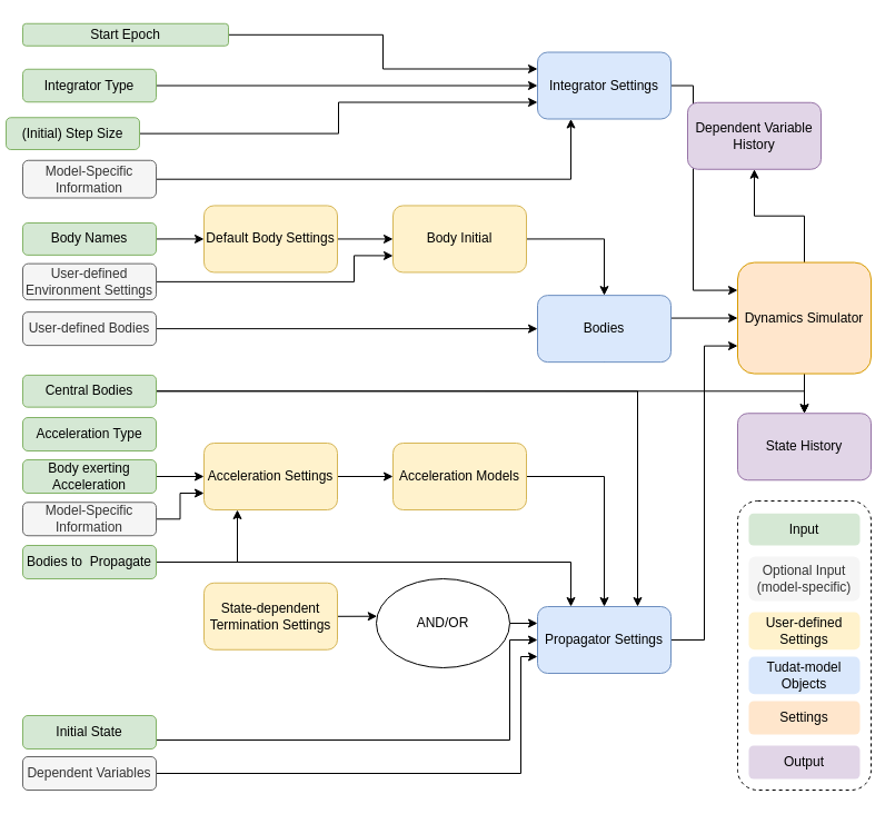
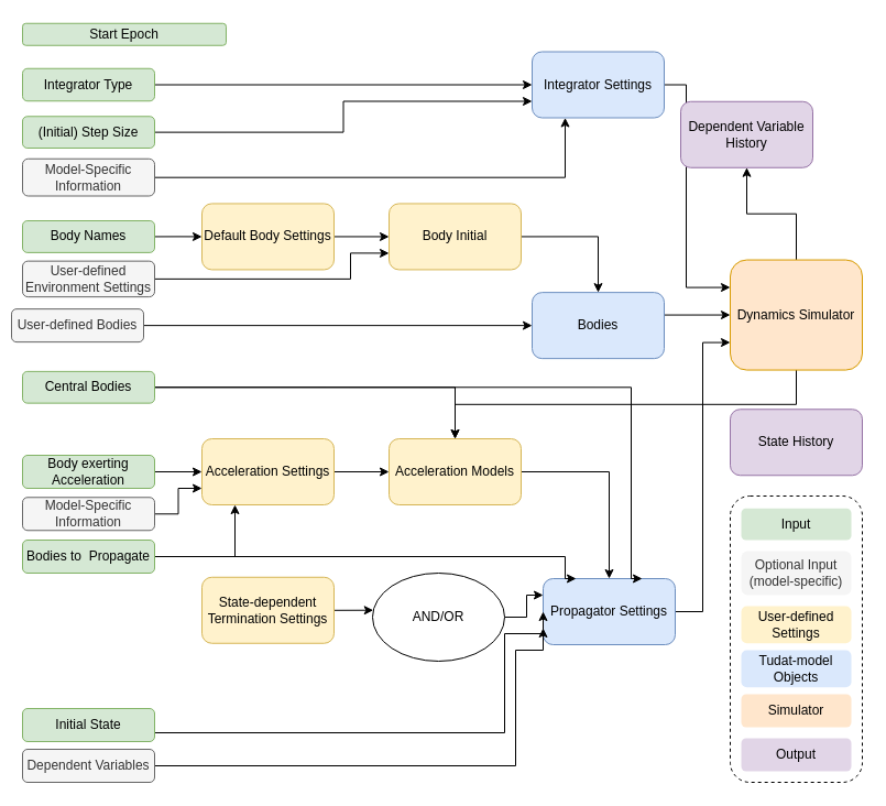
  <mxCell id="0" />
  <mxCell id="1" parent="0" />
  <mxCell id="2" style="edgeStyle=orthogonalEdgeStyle;rounded=0;orthogonalLoop=1;jettySize=auto;html=1;entryX=0;entryY=0.25;entryDx=0;entryDy=0;" parent="1" source="3" target="37" edge="1"><mxGeometry relative="1" as="geometry"><Array as="points"><mxPoint x="623" y="77" /><mxPoint x="623" y="261" /></Array></mxGeometry></mxCell>
  <mxCell id="3" value="Integrator Settings" style="rounded=1;whiteSpace=wrap;html=1;fillColor=#dae8fc;strokeColor=#6c8ebf;" parent="1" vertex="1"><mxGeometry x="483" y="46.5" width="120" height="60" as="geometry" /></mxCell>
  <mxCell id="4" style="edgeStyle=orthogonalEdgeStyle;rounded=0;orthogonalLoop=1;jettySize=auto;html=1;entryX=0;entryY=0.5;entryDx=0;entryDy=0;exitX=0.5;exitY=1;exitDx=0;exitDy=0;" parent="1" source="5" target="37" edge="1"><mxGeometry relative="1" as="geometry"><Array as="points"><mxPoint x="543" y="286" /><mxPoint x="663" y="286" /></Array></mxGeometry></mxCell>
  <mxCell id="5" value="Bodies" style="rounded=1;whiteSpace=wrap;html=1;fillColor=#dae8fc;strokeColor=#6c8ebf;" parent="1" vertex="1"><mxGeometry x="483" y="265.13" width="120" height="60" as="geometry" /></mxCell>
  <mxCell id="6" style="edgeStyle=orthogonalEdgeStyle;rounded=0;orthogonalLoop=1;jettySize=auto;html=1;entryX=0.5;entryY=0;entryDx=0;entryDy=0;" parent="1" source="7" target="9" edge="1"><mxGeometry relative="1" as="geometry" /></mxCell>
  <mxCell id="7" value="Acceleration Models" style="rounded=1;whiteSpace=wrap;html=1;fillColor=#fff2cc;strokeColor=#d6b656;" parent="1" vertex="1"><mxGeometry x="353" y="398" width="120" height="60" as="geometry" /></mxCell>
  <mxCell id="8" style="edgeStyle=orthogonalEdgeStyle;rounded=0;orthogonalLoop=1;jettySize=auto;html=1;entryX=0;entryY=0.75;entryDx=0;entryDy=0;" parent="1" source="9" target="37" edge="1"><mxGeometry relative="1" as="geometry" /></mxCell>
- <mxCell id="9" value="Propagator Settings" style="rounded=1;whiteSpace=wrap;html=1;fillColor=#dae8fc;strokeColor=#6c8ebf;" parent="1" vertex="1"><mxGeometry x="483" y="545" width="120" height="60" as="geometry" /></mxCell>
+ <mxCell id="9" value="Propagator Settings" style="rounded=1;whiteSpace=wrap;html=1;fillColor=#dae8fc;strokeColor=#6c8ebf;" parent="1" vertex="1"><mxGeometry x="493" y="525" width="120" height="60" as="geometry" /></mxCell>
  <mxCell id="10" style="edgeStyle=orthogonalEdgeStyle;rounded=0;jumpStyle=arc;jumpSize=10;orthogonalLoop=1;jettySize=auto;html=1;exitX=1;exitY=0.5;exitDx=0;exitDy=0;entryX=0;entryY=0.5;entryDx=0;entryDy=0;" edge="1" parent="1" source="11" target="7"><mxGeometry relative="1" as="geometry" /></mxCell>
  <mxCell id="11" value="Acceleration Settings" style="rounded=1;whiteSpace=wrap;html=1;fillColor=#fff2cc;strokeColor=#d6b656;" parent="1" vertex="1"><mxGeometry x="183" y="398" width="120" height="60" as="geometry" /></mxCell>
  <mxCell id="12" style="edgeStyle=orthogonalEdgeStyle;rounded=0;orthogonalLoop=1;jettySize=auto;html=1;exitX=1;exitY=0.5;exitDx=0;exitDy=0;entryX=0;entryY=0.5;entryDx=0;entryDy=0;" parent="1" edge="1"><mxGeometry relative="1" as="geometry"><mxPoint x="303" y="214.44" as="sourcePoint" /><mxPoint x="353" y="214.44" as="targetPoint" /></mxGeometry></mxCell>
  <mxCell id="13" value="Default Body Settings" style="rounded=1;whiteSpace=wrap;html=1;fillColor=#fff2cc;strokeColor=#d6b656;" parent="1" vertex="1"><mxGeometry x="183" y="184.44" width="120" height="60" as="geometry" /></mxCell>
  <mxCell id="14" style="edgeStyle=orthogonalEdgeStyle;rounded=0;orthogonalLoop=1;jettySize=auto;html=1;entryX=0.5;entryY=0;entryDx=0;entryDy=0;exitX=1;exitY=0.5;exitDx=0;exitDy=0;" parent="1" target="5" edge="1"><mxGeometry relative="1" as="geometry"><mxPoint x="473" y="214.44" as="sourcePoint" /><Array as="points"><mxPoint x="543" y="214" /></Array></mxGeometry></mxCell>
  <mxCell id="15" value="Body Initial" style="rounded=1;whiteSpace=wrap;html=1;fillColor=#fff2cc;strokeColor=#d6b656;" parent="1" vertex="1"><mxGeometry x="353" y="184.44" width="120" height="60" as="geometry" /></mxCell>
  <mxCell id="16" style="edgeStyle=orthogonalEdgeStyle;rounded=0;jumpStyle=arc;jumpSize=10;orthogonalLoop=1;jettySize=auto;html=1;exitX=1;exitY=0.5;exitDx=0;exitDy=0;entryX=0;entryY=0.75;entryDx=0;entryDy=0;" edge="1" parent="1" source="17"><mxGeometry relative="1" as="geometry"><mxPoint x="353" y="229.44" as="targetPoint" /><Array as="points"><mxPoint x="318" y="252.88" /><mxPoint x="318" y="229.88" /></Array></mxGeometry></mxCell>
  <mxCell id="17" value="User-defined Environment Settings" style="rounded=1;whiteSpace=wrap;html=1;fillColor=#f5f5f5;strokeColor=#666666;fontColor=#333333;" parent="1" vertex="1"><mxGeometry x="20" y="236.63" width="120" height="32.5" as="geometry" /></mxCell>
  <mxCell id="18" style="edgeStyle=orthogonalEdgeStyle;rounded=0;orthogonalLoop=1;jettySize=auto;html=1;exitX=1;exitY=0.5;exitDx=0;exitDy=0;entryX=0;entryY=0.5;entryDx=0;entryDy=0;" parent="1" source="19" edge="1"><mxGeometry relative="1" as="geometry"><mxPoint x="183" y="214.44" as="targetPoint" /></mxGeometry></mxCell>
  <mxCell id="19" value="Body Names" style="rounded=1;whiteSpace=wrap;html=1;fillColor=#d5e8d4;strokeColor=#82b366;" parent="1" vertex="1"><mxGeometry x="20" y="200" width="120" height="28.88" as="geometry" /></mxCell>
- <mxCell id="20" value="Acceleration Type " style="rounded=1;whiteSpace=wrap;html=1;fillColor=#d5e8d4;strokeColor=#82b366;" parent="1" vertex="1"><mxGeometry x="20" y="375" width="120" height="30" as="geometry" /></mxCell>
  <mxCell id="21" style="edgeStyle=orthogonalEdgeStyle;rounded=0;orthogonalLoop=1;jettySize=auto;html=1;exitX=1;exitY=0.5;exitDx=0;exitDy=0;entryX=0.75;entryY=0;entryDx=0;entryDy=0;jumpStyle=arc;jumpSize=10;" parent="1" source="23" target="9" edge="1"><mxGeometry relative="1" as="geometry"><Array as="points"><mxPoint x="573" y="351" /></Array></mxGeometry></mxCell>
- <mxCell id="22" style="edgeStyle=orthogonalEdgeStyle;rounded=0;orthogonalLoop=1;jettySize=auto;html=1;exitX=1;exitY=0.5;exitDx=0;exitDy=0;" parent="1" source="23" target="45" edge="1"><mxGeometry relative="1" as="geometry" /></mxCell>
+ <mxCell id="22" style="edgeStyle=orthogonalEdgeStyle;rounded=0;orthogonalLoop=1;jettySize=auto;html=1;exitX=1;exitY=0.5;exitDx=0;exitDy=0;entryX=0.5;entryY=0;entryDx=0;entryDy=0;" parent="1" source="23" target="7" edge="1"><mxGeometry relative="1" as="geometry" /></mxCell>
  <mxCell id="23" value="Central Bodies" style="rounded=1;whiteSpace=wrap;html=1;fillColor=#d5e8d4;strokeColor=#82b366;" parent="1" vertex="1"><mxGeometry x="20" y="336.88" width="120" height="28.75" as="geometry" /></mxCell>
  <mxCell id="24" style="edgeStyle=orthogonalEdgeStyle;rounded=0;orthogonalLoop=1;jettySize=auto;html=1;exitX=1;exitY=0.5;exitDx=0;exitDy=0;entryX=0.25;entryY=1;entryDx=0;entryDy=0;" parent="1" source="26" target="11" edge="1"><mxGeometry relative="1" as="geometry"><Array as="points"><mxPoint x="213" y="505" /></Array></mxGeometry></mxCell>
  <mxCell id="25" style="edgeStyle=orthogonalEdgeStyle;rounded=0;jumpStyle=arc;jumpSize=10;orthogonalLoop=1;jettySize=auto;html=1;exitX=1;exitY=0.5;exitDx=0;exitDy=0;entryX=0.25;entryY=0;entryDx=0;entryDy=0;" edge="1" parent="1" source="26" target="9"><mxGeometry relative="1" as="geometry"><Array as="points"><mxPoint x="513" y="505" /></Array></mxGeometry></mxCell>
  <mxCell id="26" value="Bodies to &amp;nbsp;Propagate" style="rounded=1;whiteSpace=wrap;html=1;fillColor=#d5e8d4;strokeColor=#82b366;" parent="1" vertex="1"><mxGeometry x="20" y="490" width="120" height="30" as="geometry" /></mxCell>
  <mxCell id="27" style="edgeStyle=orthogonalEdgeStyle;rounded=0;orthogonalLoop=1;jettySize=auto;html=1;exitX=1;exitY=0.5;exitDx=0;exitDy=0;" parent="1" source="28" target="3" edge="1"><mxGeometry relative="1" as="geometry" /></mxCell>
  <mxCell id="28" value="Integrator Type" style="rounded=1;whiteSpace=wrap;html=1;fillColor=#d5e8d4;strokeColor=#82b366;" parent="1" vertex="1"><mxGeometry x="20" y="61.75" width="120" height="29.5" as="geometry" /></mxCell>
- <mxCell id="29" style="edgeStyle=orthogonalEdgeStyle;rounded=0;orthogonalLoop=1;jettySize=auto;html=1;entryX=0;entryY=0.25;entryDx=0;entryDy=0;" parent="1" source="30" target="3" edge="1"><mxGeometry relative="1" as="geometry" /></mxCell>
  <mxCell id="30" value="Start Epoch" style="rounded=1;whiteSpace=wrap;html=1;fillColor=#d5e8d4;strokeColor=#82b366;" parent="1" vertex="1"><mxGeometry x="20" y="20.75" width="185" height="20" as="geometry" /></mxCell>
  <mxCell id="31" style="edgeStyle=orthogonalEdgeStyle;rounded=0;orthogonalLoop=1;jettySize=auto;html=1;exitX=1;exitY=0.5;exitDx=0;exitDy=0;entryX=0;entryY=0.75;entryDx=0;entryDy=0;" parent="1" source="32" target="3" edge="1"><mxGeometry relative="1" as="geometry" /></mxCell>
- <mxCell id="32" value="(Initial) Step Size" style="rounded=1;whiteSpace=wrap;html=1;fillColor=#d5e8d4;strokeColor=#82b366;" parent="1" vertex="1"><mxGeometry x="5" y="105.25" width="120" height="28.75" as="geometry" /></mxCell>
+ <mxCell id="32" value="(Initial) Step Size" style="rounded=1;whiteSpace=wrap;html=1;fillColor=#d5e8d4;strokeColor=#82b366;" parent="1" vertex="1"><mxGeometry x="20" y="105.25" width="120" height="28.75" as="geometry" /></mxCell>
  <mxCell id="33" style="edgeStyle=orthogonalEdgeStyle;rounded=0;jumpStyle=arc;jumpSize=10;orthogonalLoop=1;jettySize=auto;html=1;entryX=0;entryY=0.75;entryDx=0;entryDy=0;" edge="1" parent="1" source="34" target="9"><mxGeometry relative="1" as="geometry"><Array as="points"><mxPoint x="468" y="695" /><mxPoint x="468" y="590" /></Array></mxGeometry></mxCell>
  <mxCell id="34" value="Dependent Variables" style="rounded=1;whiteSpace=wrap;html=1;fillColor=#f5f5f5;strokeColor=#666666;fontColor=#333333;" parent="1" vertex="1"><mxGeometry x="20" y="680" width="120" height="30" as="geometry" /></mxCell>
  <mxCell id="35" style="edgeStyle=orthogonalEdgeStyle;rounded=0;orthogonalLoop=1;jettySize=auto;html=1;exitX=0.5;exitY=0;exitDx=0;exitDy=0;entryX=0.5;entryY=1;entryDx=0;entryDy=0;" parent="1" source="37" target="46" edge="1"><mxGeometry relative="1" as="geometry" /></mxCell>
- <mxCell id="36" style="edgeStyle=orthogonalEdgeStyle;rounded=0;orthogonalLoop=1;jettySize=auto;html=1;exitX=0.5;exitY=1;exitDx=0;exitDy=0;entryX=0.5;entryY=0;entryDx=0;entryDy=0;" parent="1" source="37" target="45" edge="1"><mxGeometry relative="1" as="geometry" /></mxCell>
+ <mxCell id="36" style="edgeStyle=orthogonalEdgeStyle;rounded=0;orthogonalLoop=1;jettySize=auto;html=1;exitX=0.5;exitY=1;exitDx=0;exitDy=0;" parent="1" source="37" target="7" edge="1"><mxGeometry relative="1" as="geometry" /></mxCell>
  <mxCell id="37" value="Dynamics Simulator" style="rounded=1;whiteSpace=wrap;html=1;fillColor=#ffe6cc;strokeColor=#d79b00;" parent="1" vertex="1"><mxGeometry x="663" y="235.56" width="120" height="100" as="geometry" /></mxCell>
  <mxCell id="38" value="" style="rounded=1;whiteSpace=wrap;html=1;fillColor=none;dashed=1;strokeWidth=1;" parent="1" vertex="1"><mxGeometry x="663" y="450" width="120" height="260" as="geometry" /></mxCell>
  <mxCell id="39" value="Input" style="rounded=1;whiteSpace=wrap;html=1;dashed=1;fillColor=#d5e8d4;strokeColor=none;" parent="1" vertex="1"><mxGeometry x="673" y="461.25" width="100" height="28.75" as="geometry" /></mxCell>
  <mxCell id="40" value="Optional Input (model-specific)" style="rounded=1;whiteSpace=wrap;html=1;dashed=1;fillColor=#f5f5f5;fontColor=#333333;strokeColor=none;" parent="1" vertex="1"><mxGeometry x="673" y="500" width="100" height="40" as="geometry" /></mxCell>
  <mxCell id="41" value="User-defined Settings" style="rounded=1;whiteSpace=wrap;html=1;dashed=1;fillColor=#fff2cc;strokeColor=none;" parent="1" vertex="1"><mxGeometry x="673" y="550" width="100" height="33.75" as="geometry" /></mxCell>
  <mxCell id="42" value="Tudat-model Objects" style="rounded=1;whiteSpace=wrap;html=1;dashed=1;fillColor=#dae8fc;strokeColor=none;" parent="1" vertex="1"><mxGeometry x="673" y="590" width="100" height="33.75" as="geometry" /></mxCell>
- <mxCell id="43" value="Settings" style="rounded=1;whiteSpace=wrap;html=1;dashed=1;fillColor=#ffe6cc;strokeColor=none;" parent="1" vertex="1"><mxGeometry x="673" y="630" width="100" height="30" as="geometry" /></mxCell>
+ <mxCell id="43" value="Simulator" style="rounded=1;whiteSpace=wrap;html=1;dashed=1;fillColor=#ffe6cc;strokeColor=none;" parent="1" vertex="1"><mxGeometry x="673" y="630" width="100" height="30" as="geometry" /></mxCell>
  <mxCell id="44" value="Output" style="rounded=1;whiteSpace=wrap;html=1;dashed=1;fillColor=#e1d5e7;strokeColor=none;" parent="1" vertex="1"><mxGeometry x="673" y="670" width="100" height="30" as="geometry" /></mxCell>
  <mxCell id="45" value="State History" style="rounded=1;whiteSpace=wrap;html=1;fillColor=#e1d5e7;strokeColor=#9673a6;" parent="1" vertex="1"><mxGeometry x="663" y="371.25" width="120" height="60" as="geometry" /></mxCell>
  <mxCell id="46" value="Dependent Variable History" style="rounded=1;whiteSpace=wrap;html=1;fillColor=#e1d5e7;strokeColor=#9673a6;" parent="1" vertex="1"><mxGeometry x="618" y="91.75" width="120" height="60" as="geometry" /></mxCell>
  <mxCell id="47" style="edgeStyle=orthogonalEdgeStyle;rounded=0;orthogonalLoop=1;jettySize=auto;html=1;entryX=0;entryY=0.5;entryDx=0;entryDy=0;" parent="1" source="48" target="11" edge="1"><mxGeometry relative="1" as="geometry" /></mxCell>
  <mxCell id="48" value="Body exerting Acceleration" style="rounded=1;whiteSpace=wrap;html=1;fillColor=#d5e8d4;strokeColor=#82b366;" parent="1" vertex="1"><mxGeometry x="20" y="413" width="120" height="30" as="geometry" /></mxCell>
  <mxCell id="49" style="edgeStyle=orthogonalEdgeStyle;rounded=0;orthogonalLoop=1;jettySize=auto;html=1;entryX=0.25;entryY=1;entryDx=0;entryDy=0;" edge="1" parent="1" source="50" target="3"><mxGeometry relative="1" as="geometry" /></mxCell>
  <mxCell id="50" value="Model-Specific Information" style="rounded=1;whiteSpace=wrap;html=1;fillColor=#f5f5f5;strokeColor=#666666;fontColor=#333333;" parent="1" vertex="1"><mxGeometry x="20" y="143.75" width="120" height="33.75" as="geometry" /></mxCell>
  <mxCell id="51" style="edgeStyle=orthogonalEdgeStyle;rounded=0;orthogonalLoop=1;jettySize=auto;html=1;entryX=0;entryY=0.75;entryDx=0;entryDy=0;jumpStyle=arc;jumpSize=10;" edge="1" parent="1" source="52" target="11"><mxGeometry relative="1" as="geometry" /></mxCell>
  <mxCell id="52" value="Model-Specific Information" style="rounded=1;whiteSpace=wrap;html=1;fillColor=#f5f5f5;strokeColor=#666666;fontColor=#333333;" parent="1" vertex="1"><mxGeometry x="20" y="451.25" width="120" height="30" as="geometry" /></mxCell>
  <mxCell id="53" style="edgeStyle=orthogonalEdgeStyle;rounded=0;jumpStyle=arc;jumpSize=10;orthogonalLoop=1;jettySize=auto;html=1;entryX=0;entryY=0.5;entryDx=0;entryDy=0;" edge="1" parent="1" source="54" target="9"><mxGeometry relative="1" as="geometry"><Array as="points"><mxPoint x="458" y="665" /><mxPoint x="458" y="575" /></Array></mxGeometry></mxCell>
  <mxCell id="54" value="Initial State" style="rounded=1;whiteSpace=wrap;html=1;fillColor=#d5e8d4;strokeColor=#82b366;" parent="1" vertex="1"><mxGeometry x="20" y="643" width="120" height="30" as="geometry" /></mxCell>
  <mxCell id="55" style="edgeStyle=orthogonalEdgeStyle;rounded=0;orthogonalLoop=1;jettySize=auto;html=1;exitX=1;exitY=0.5;exitDx=0;exitDy=0;entryX=0;entryY=0.5;entryDx=0;entryDy=0;" edge="1" parent="1" source="56" target="5"><mxGeometry relative="1" as="geometry" /></mxCell>
- <mxCell id="56" value="User-defined Bodies" style="rounded=1;whiteSpace=wrap;html=1;fillColor=#f5f5f5;strokeColor=#666666;fontColor=#333333;" vertex="1" parent="1"><mxGeometry x="20" y="280.13" width="120" height="30" as="geometry" /></mxCell>
+ <mxCell id="56" value="User-defined Bodies" style="rounded=1;whiteSpace=wrap;html=1;fillColor=#f5f5f5;strokeColor=#666666;fontColor=#333333;" vertex="1" parent="1"><mxGeometry x="10" y="280.13" width="120" height="30" as="geometry" /></mxCell>
  <mxCell id="57" style="edgeStyle=orthogonalEdgeStyle;rounded=0;jumpStyle=arc;jumpSize=10;orthogonalLoop=1;jettySize=auto;html=1;entryX=0.006;entryY=0.421;entryDx=0;entryDy=0;entryPerimeter=0;" edge="1" parent="1" source="58" target="60"><mxGeometry relative="1" as="geometry" /></mxCell>
  <mxCell id="58" value="State-dependent Termination Settings" style="rounded=1;whiteSpace=wrap;html=1;fillColor=#fff2cc;strokeColor=#d6b656;" parent="1" vertex="1"><mxGeometry x="183" y="523.75" width="120" height="60" as="geometry" /></mxCell>
  <mxCell id="59" style="edgeStyle=orthogonalEdgeStyle;rounded=0;jumpStyle=arc;jumpSize=10;orthogonalLoop=1;jettySize=auto;html=1;entryX=0;entryY=0.25;entryDx=0;entryDy=0;" edge="1" parent="1" source="60" target="9"><mxGeometry relative="1" as="geometry" /></mxCell>
  <mxCell id="60" value="AND/OR" style="ellipse;whiteSpace=wrap;html=1;rounded=0;strokeWidth=1;" vertex="1" parent="1"><mxGeometry x="338" y="520" width="120" height="80" as="geometry" /></mxCell>
